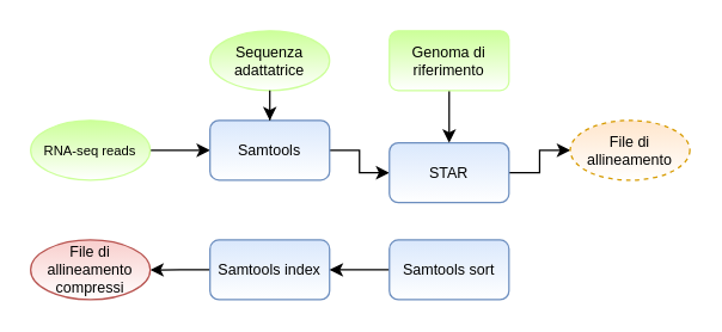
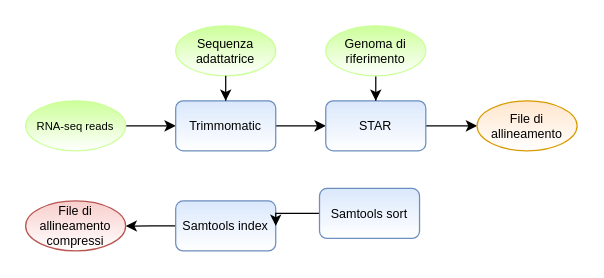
  <mxCell id="0" />
  <mxCell id="1" parent="0" />
  <mxCell id="2" style="edgeStyle=orthogonalEdgeStyle;rounded=0;orthogonalLoop=1;jettySize=auto;html=1;exitX=1;exitY=0.5;exitDx=0;exitDy=0;entryX=0;entryY=0.5;entryDx=0;entryDy=0;" edge="1" parent="1" source="3" target="5"><mxGeometry relative="1" as="geometry" /></mxCell>
  <mxCell id="3" value="&lt;font style=&quot;font-size: 9px&quot;&gt;RNA-seq reads&lt;/font&gt;" style="ellipse;whiteSpace=wrap;html=1;rounded=1;fontSize=10;gradientColor=#ffffff;fillColor=#CCFF99;strokeColor=#CCFF99;" vertex="1" parent="1"><mxGeometry x="20" y="80" width="80" height="40" as="geometry" /></mxCell>
  <mxCell id="4" style="edgeStyle=orthogonalEdgeStyle;rounded=0;orthogonalLoop=1;jettySize=auto;html=1;exitX=1;exitY=0.5;exitDx=0;exitDy=0;entryX=0;entryY=0.5;entryDx=0;entryDy=0;" edge="1" parent="1" source="5" target="9"><mxGeometry relative="1" as="geometry" /></mxCell>
- <mxCell id="5" value="Samtools" style="rounded=1;whiteSpace=wrap;html=1;fontSize=10;fillColor=#dae8fc;strokeColor=#6c8ebf;gradientColor=#ffffff;" vertex="1" parent="1"><mxGeometry x="140" y="80" width="80" height="40" as="geometry" /></mxCell>
+ <mxCell id="5" value="Trimmomatic" style="rounded=1;whiteSpace=wrap;html=1;fontSize=10;fillColor=#dae8fc;strokeColor=#6c8ebf;gradientColor=#ffffff;" vertex="1" parent="1"><mxGeometry x="140" y="80" width="80" height="40" as="geometry" /></mxCell>
  <mxCell id="6" value="Sequenza adattatrice" style="ellipse;whiteSpace=wrap;html=1;rounded=1;fontSize=10;gradientColor=#ffffff;fillColor=#CCFF99;strokeColor=#CCFF99;" vertex="1" parent="1"><mxGeometry x="140" y="20" width="80" height="40" as="geometry" /></mxCell>
  <mxCell id="7" style="edgeStyle=orthogonalEdgeStyle;rounded=0;orthogonalLoop=1;jettySize=auto;html=1;entryX=0.5;entryY=0;entryDx=0;entryDy=0;fontSize=10;" edge="1" parent="1" source="6" target="5"><mxGeometry relative="1" as="geometry" /></mxCell>
  <mxCell id="8" style="edgeStyle=orthogonalEdgeStyle;rounded=0;orthogonalLoop=1;jettySize=auto;html=1;exitX=1;exitY=0.5;exitDx=0;exitDy=0;entryX=0;entryY=0.5;entryDx=0;entryDy=0;" edge="1" parent="1" source="9" target="12"><mxGeometry relative="1" as="geometry" /></mxCell>
- <mxCell id="9" value="STAR" style="rounded=1;whiteSpace=wrap;html=1;fontSize=10;fillColor=#dae8fc;strokeColor=#6c8ebf;gradientColor=#ffffff;" vertex="1" parent="1"><mxGeometry x="260" y="95" width="80" height="40" as="geometry" /></mxCell>
+ <mxCell id="9" value="STAR" style="rounded=1;whiteSpace=wrap;html=1;fontSize=10;fillColor=#dae8fc;strokeColor=#6c8ebf;gradientColor=#ffffff;" vertex="1" parent="1"><mxGeometry x="260" y="80" width="80" height="40" as="geometry" /></mxCell>
  <mxCell id="10" style="edgeStyle=orthogonalEdgeStyle;rounded=0;orthogonalLoop=1;jettySize=auto;html=1;entryX=0.5;entryY=0;entryDx=0;entryDy=0;fontSize=10;" edge="1" parent="1" source="11" target="9"><mxGeometry relative="1" as="geometry" /></mxCell>
- <mxCell id="11" value="Genoma di riferimento" style="whiteSpace=wrap;html=1;fontSize=10;gradientColor=#ffffff;fillColor=#CCFF99;strokeColor=#CCFF99;rounded=1;" vertex="1" parent="1"><mxGeometry x="260" y="20" width="80" height="40" as="geometry" /></mxCell>
- <mxCell id="12" value="File di allineamento" style="ellipse;whiteSpace=wrap;html=1;rounded=1;fontSize=10;fillColor=#ffe6cc;strokeColor=#d79b00;gradientColor=#ffffff;dashed=1;" vertex="1" parent="1"><mxGeometry x="381" y="80" width="80" height="40" as="geometry" /></mxCell>
+ <mxCell id="11" value="Genoma di riferimento" style="ellipse;whiteSpace=wrap;html=1;rounded=1;fontSize=10;gradientColor=#ffffff;fillColor=#CCFF99;strokeColor=#CCFF99;" vertex="1" parent="1"><mxGeometry x="260" y="20" width="80" height="40" as="geometry" /></mxCell>
+ <mxCell id="12" value="File di allineamento" style="ellipse;whiteSpace=wrap;html=1;rounded=1;fontSize=10;fillColor=#ffe6cc;strokeColor=#d79b00;gradientColor=#ffffff;" vertex="1" parent="1"><mxGeometry x="381" y="80" width="80" height="40" as="geometry" /></mxCell>
  <mxCell id="13" style="edgeStyle=orthogonalEdgeStyle;rounded=0;orthogonalLoop=1;jettySize=auto;html=1;exitX=0;exitY=0.5;exitDx=0;exitDy=0;" edge="1" parent="1" source="14"><mxGeometry relative="1" as="geometry"><mxPoint x="100" y="180.143" as="targetPoint" /></mxGeometry></mxCell>
  <mxCell id="14" value="Samtools index" style="rounded=1;whiteSpace=wrap;html=1;fontSize=10;fillColor=#dae8fc;strokeColor=#6c8ebf;gradientColor=#ffffff;" vertex="1" parent="1"><mxGeometry x="140" y="160" width="80" height="40" as="geometry" /></mxCell>
  <mxCell id="15" style="edgeStyle=orthogonalEdgeStyle;rounded=0;orthogonalLoop=1;jettySize=auto;html=1;exitX=0;exitY=0.5;exitDx=0;exitDy=0;entryX=1;entryY=0.5;entryDx=0;entryDy=0;" edge="1" parent="1" source="16" target="14"><mxGeometry relative="1" as="geometry" /></mxCell>
- <mxCell id="16" value="Samtools sort" style="rounded=1;whiteSpace=wrap;html=1;fontSize=10;fillColor=#dae8fc;strokeColor=#6c8ebf;gradientColor=#ffffff;" vertex="1" parent="1"><mxGeometry x="260" y="160" width="80" height="40" as="geometry" /></mxCell>
+ <mxCell id="16" value="Samtools sort" style="rounded=1;whiteSpace=wrap;html=1;fontSize=10;fillColor=#dae8fc;strokeColor=#6c8ebf;gradientColor=#ffffff;" vertex="1" parent="1"><mxGeometry x="255" y="150" width="80" height="40" as="geometry" /></mxCell>
  <mxCell id="17" value="File di allineamento&lt;br&gt;compressi" style="ellipse;whiteSpace=wrap;html=1;rounded=1;fontSize=10;fillColor=#f8cecc;strokeColor=#b85450;gradientColor=#ffffff;" vertex="1" parent="1"><mxGeometry x="20" y="160" width="80" height="40" as="geometry" /></mxCell>
